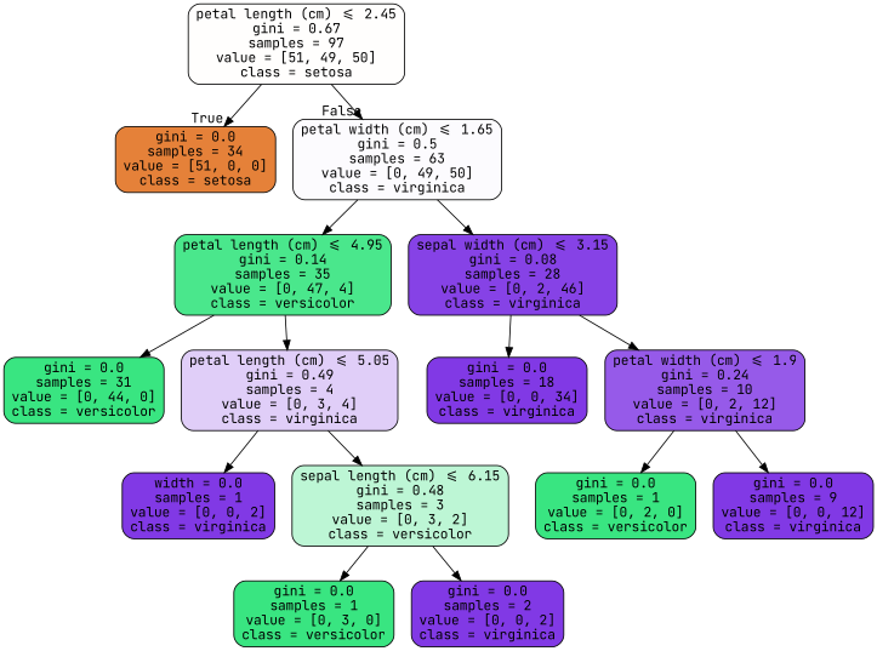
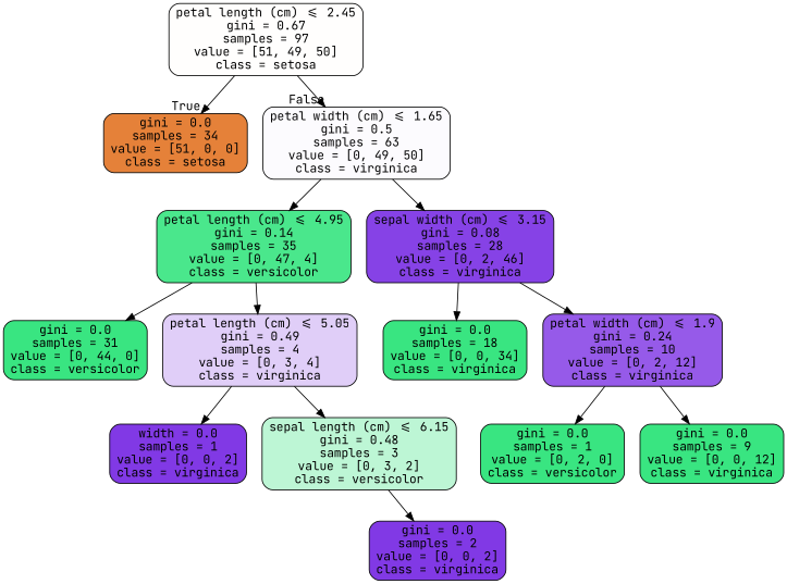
  digraph {
    fontname="JetBrains Mono"
    node [color=black fillcolor="#8139e5" fontname="JetBrains Mono" shape=box style="filled, rounded"]
    edge [fontname="JetBrains Mono"]
    n1 [fillcolor="#fffefd" label="petal length (cm) <= 2.45\ngini = 0.67\nsamples = 97\nvalue = [51, 49, 50]\nclass = setosa"]
    n2 [fillcolor="#e58139" label="gini = 0.0\nsamples = 34\nvalue = [51, 0, 0]\nclass = setosa"]
    n3 [fillcolor="#fcfbfe" label="petal width (cm) <= 1.65\ngini = 0.5\nsamples = 63\nvalue = [0, 49, 50]\nclass = virginica"]
    n4 [fillcolor="#4ae78c" label="petal length (cm) <= 4.95\ngini = 0.14\nsamples = 35\nvalue = [0, 47, 4]\nclass = versicolor"]
    n5 [fillcolor="#8642e6" label="sepal width (cm) <= 3.15\ngini = 0.08\nsamples = 28\nvalue = [0, 2, 46]\nclass = virginica"]
    n6 [fillcolor="#39e581" label="gini = 0.0\nsamples = 31\nvalue = [0, 44, 0]\nclass = versicolor"]
    n7 [fillcolor="#e0cef8" label="petal length (cm) <= 5.05\ngini = 0.49\nsamples = 4\nvalue = [0, 3, 4]\nclass = virginica"]
-   n8 [label="gini = 0.0\nsamples = 18\nvalue = [0, 0, 34]\nclass = virginica"]
+   n8 [fillcolor="#39e581" label="gini = 0.0\nsamples = 18\nvalue = [0, 0, 34]\nclass = virginica"]
    n9 [fillcolor="#965ae9" label="petal width (cm) <= 1.9\ngini = 0.24\nsamples = 10\nvalue = [0, 2, 12]\nclass = virginica"]
    n10 [label="width = 0.0\nsamples = 1\nvalue = [0, 0, 2]\nclass = virginica"]
    n11 [fillcolor="#bdf6d5" label="sepal length (cm) <= 6.15\ngini = 0.48\nsamples = 3\nvalue = [0, 3, 2]\nclass = versicolor"]
-   n12 [fillcolor="#39e581" label="gini = 0.0\nsamples = 1\nvalue = [0, 3, 0]\nclass = versicolor"]
    n13 [label="gini = 0.0\nsamples = 2\nvalue = [0, 0, 2]\nclass = virginica"]
    n14 [fillcolor="#39e581" label="gini = 0.0\nsamples = 1\nvalue = [0, 2, 0]\nclass = versicolor"]
-   n15 [label="gini = 0.0\nsamples = 9\nvalue = [0, 0, 12]\nclass = virginica"]
+   n15 [fillcolor="#39e581" label="gini = 0.0\nsamples = 9\nvalue = [0, 0, 12]\nclass = virginica"]
    n1 -> n2 [headlabel=True labelangle=45 labeldistance=2.5]
    n1 -> n3 [headlabel=False labelangle=-45 labeldistance=2.5]
    n3 -> n4
    n3 -> n5
    n4 -> n6
    n4 -> n7
    n5 -> n8
    n5 -> n9
    n7 -> n10
    n7 -> n11
    n9 -> n14
    n9 -> n15
-   n11 -> n12
    n11 -> n13
  }
